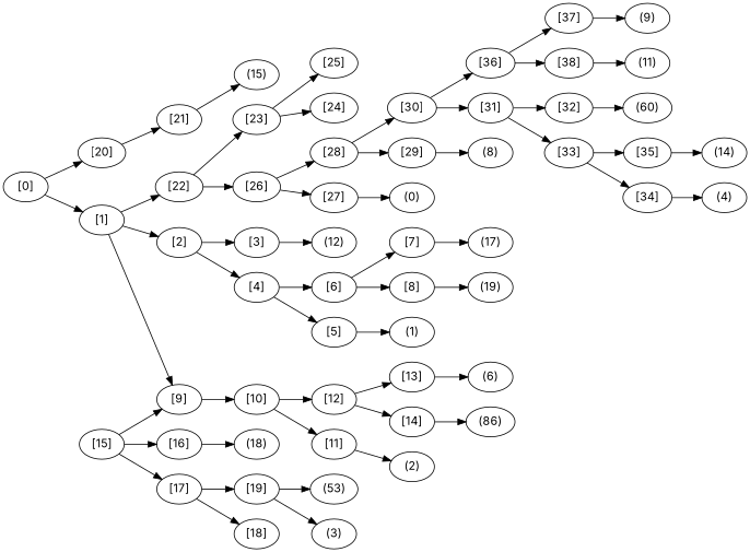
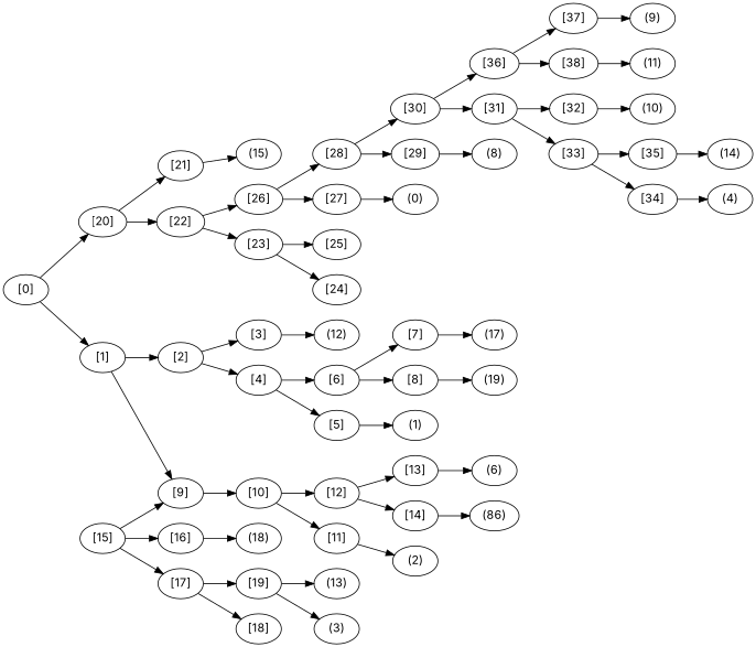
  strict digraph {
    fontname=Inter
    rankdir=LR
    node [fontname=Inter]
    edge [fontname=Inter]
    "[0]"
    "[1]"
    "[20]"
    "[2]"
    "[9]"
    "[21]"
    "[22]"
    "[3]"
    "[4]"
    "[10]"
    "(15)"
    "[23]"
    "[26]"
    "(12)"
    "[5]"
    "[6]"
    "[11]"
    "[12]"
    "[15]"
    "[16]"
    "[17]"
    "(1)"
    "[7]"
    "[8]"
    "(17)"
    "(19)"
    "(2)"
    "[13]"
    "[14]"
    "(18)"
    "[18]"
    "[19]"
    "(6)"
    n34 [label="(86)"]
    "(3)"
-   "(13)" [label="(53)"]
+   "(13)"
    "[24]"
    "[25]"
    "[27]"
    "[28]"
    "(0)"
    "[29]"
    "[30]"
    "(8)"
    "[31]"
    "[36]"
    "[32]"
    "[33]"
    "[37]"
    "[38]"
-   "(10)" [label="(60)"]
+   "(10)"
    "[34]"
    "[35]"
    "(9)"
    "(11)"
    "(4)"
    "(14)"
    "[0]" -> "[1]"
    "[0]" -> "[20]"
    "[1]" -> "[2]"
    "[1]" -> "[9]"
    "[20]" -> "[21]"
-   "[1]" -> "[22]"
+   "[20]" -> "[22]"
    "[2]" -> "[3]"
    "[2]" -> "[4]"
    "[9]" -> "[10]"
    "[21]" -> "(15)"
    "[22]" -> "[23]"
    "[22]" -> "[26]"
    "[3]" -> "(12)"
    "[4]" -> "[5]"
    "[4]" -> "[6]"
    "[10]" -> "[11]"
    "[10]" -> "[12]"
    "[23]" -> "[24]"
    "[23]" -> "[25]"
    "[26]" -> "[27]"
    "[26]" -> "[28]"
    "[5]" -> "(1)"
    "[6]" -> "[7]"
    "[6]" -> "[8]"
    "[11]" -> "(2)"
    "[12]" -> "[13]"
    "[12]" -> "[14]"
    "[15]" -> "[9]"
    "[15]" -> "[16]"
    "[15]" -> "[17]"
    "[16]" -> "(18)"
    "[17]" -> "[18]"
    "[17]" -> "[19]"
    "[7]" -> "(17)"
    "[8]" -> "(19)"
    "[13]" -> "(6)"
    "[14]" -> n34
    "[19]" -> "(3)"
    "[19]" -> "(13)"
    "[27]" -> "(0)"
    "[28]" -> "[29]"
    "[28]" -> "[30]"
    "[29]" -> "(8)"
    "[30]" -> "[31]"
    "[30]" -> "[36]"
    "[31]" -> "[32]"
    "[31]" -> "[33]"
    "[36]" -> "[37]"
    "[36]" -> "[38]"
    "[32]" -> "(10)"
    "[33]" -> "[34]"
    "[33]" -> "[35]"
    "[37]" -> "(9)"
    "[38]" -> "(11)"
    "[34]" -> "(4)"
    "[35]" -> "(14)"
  }
